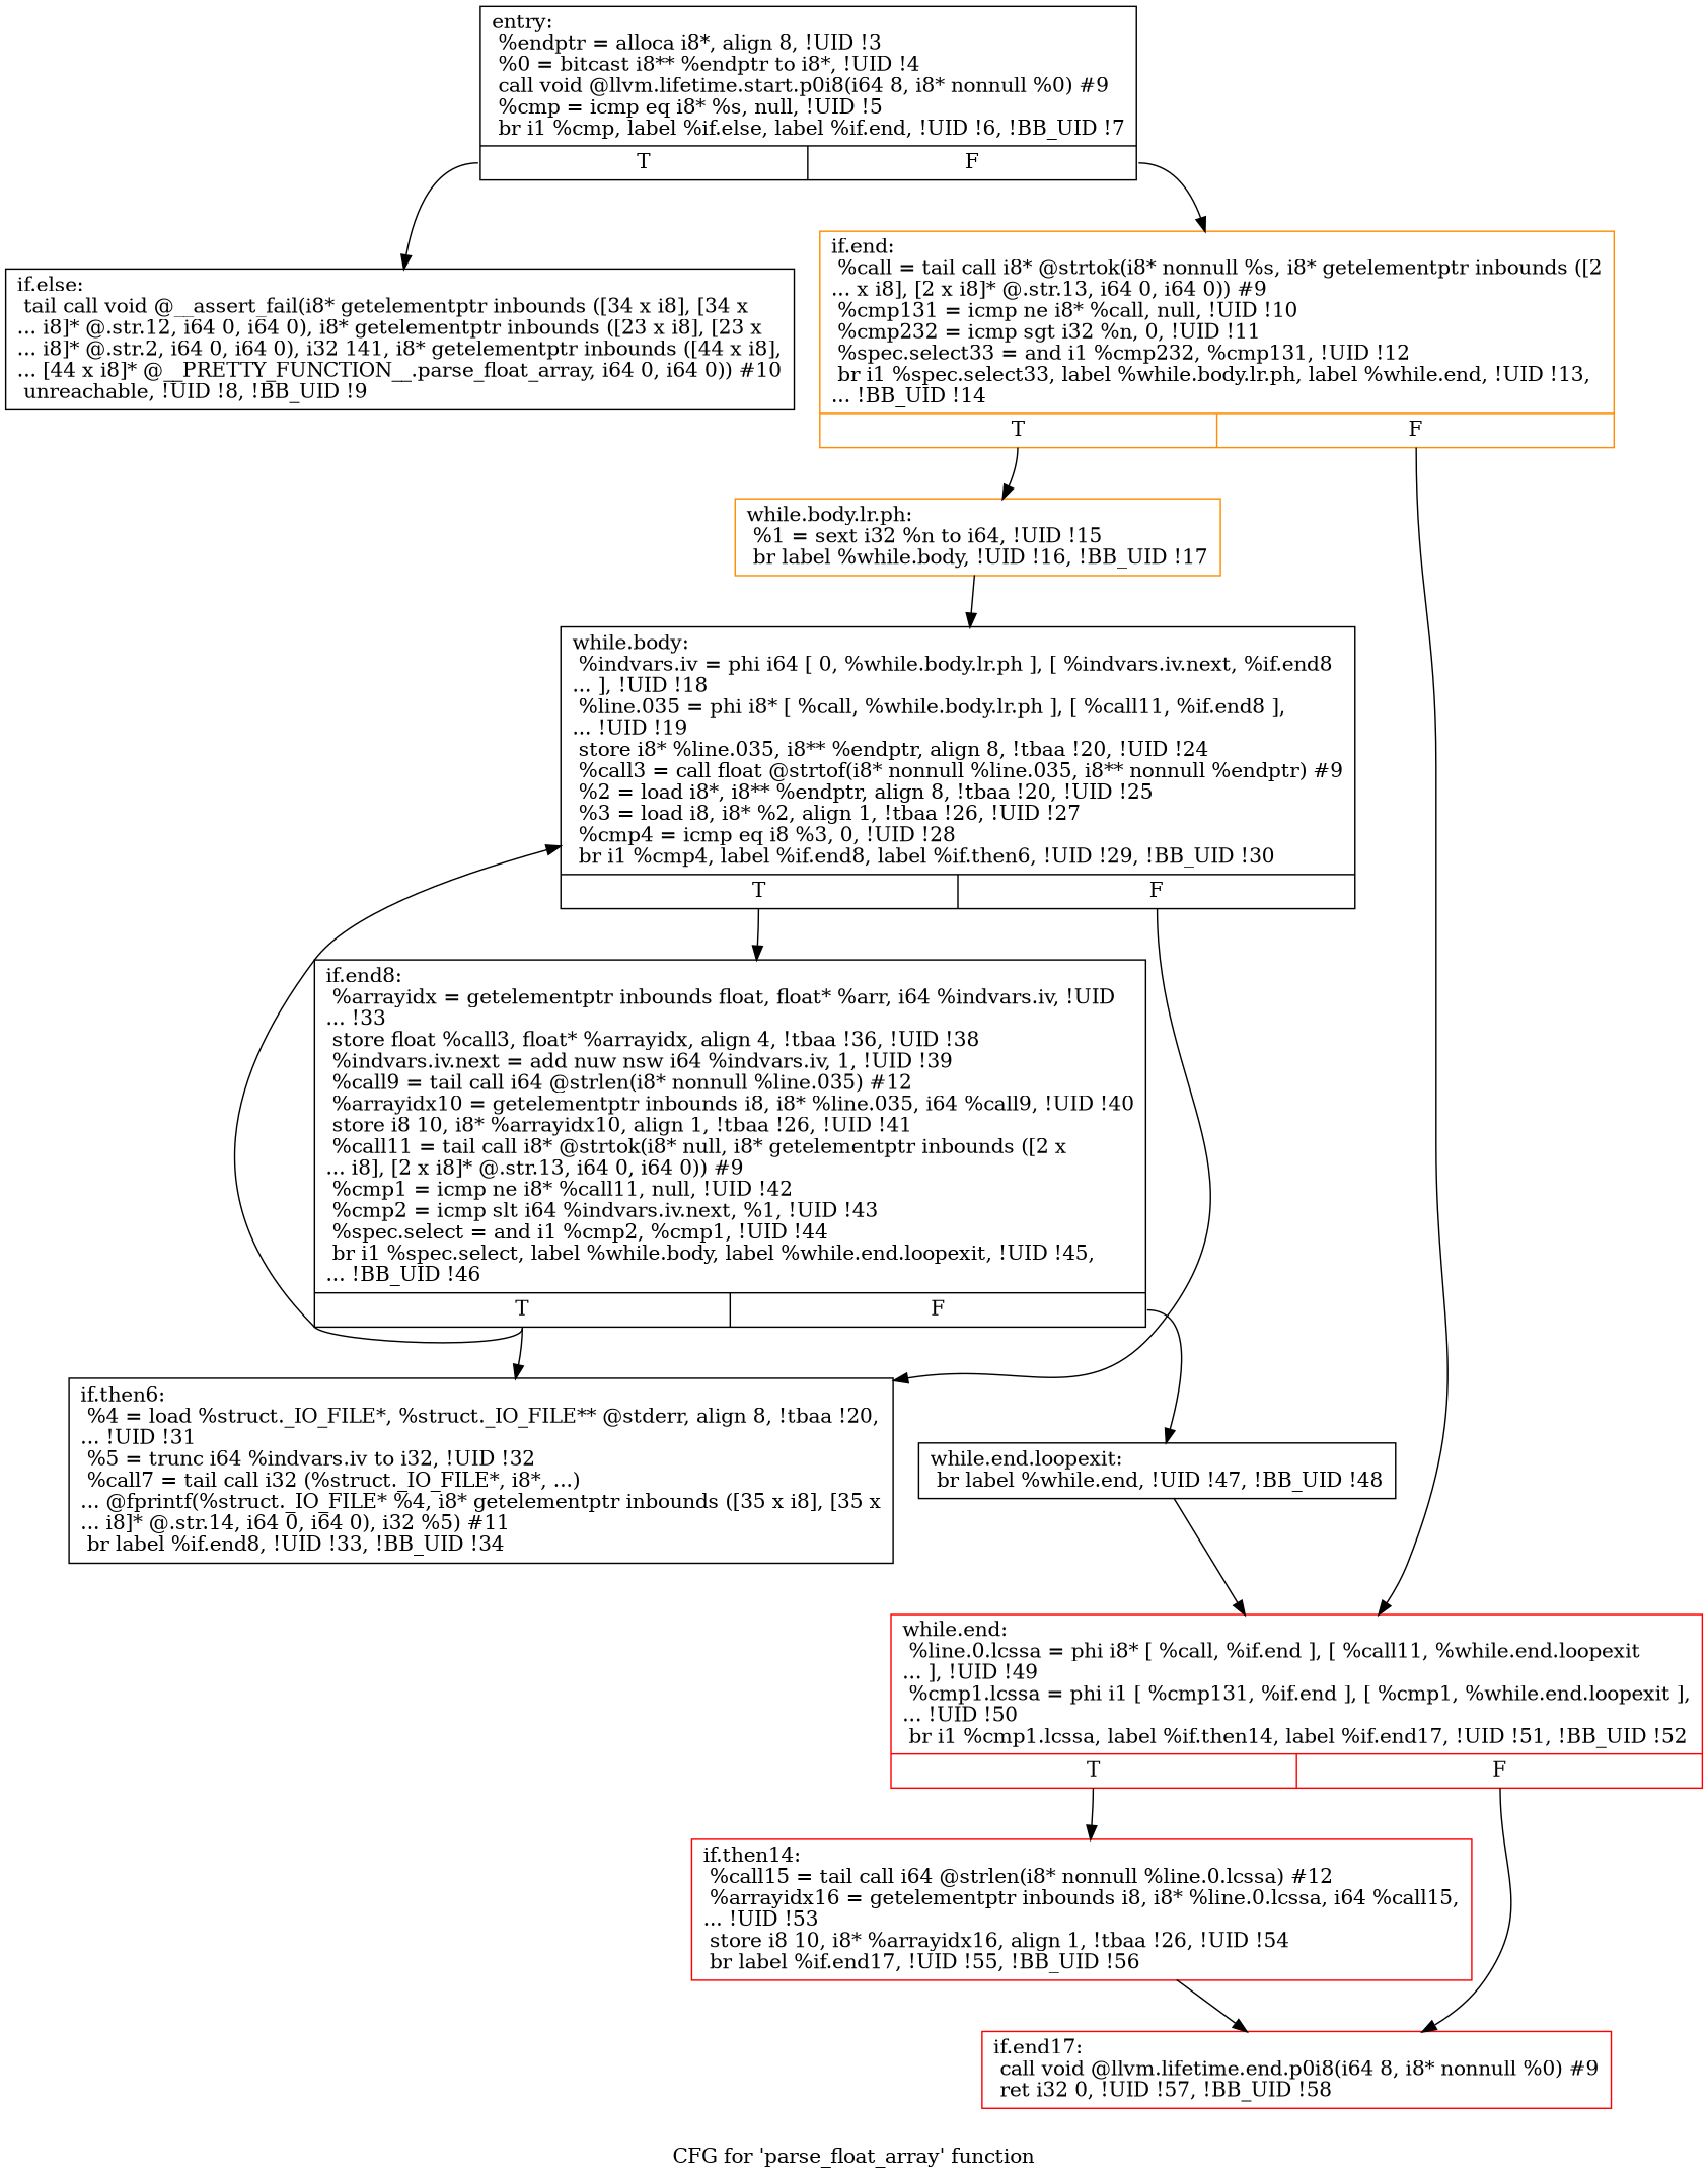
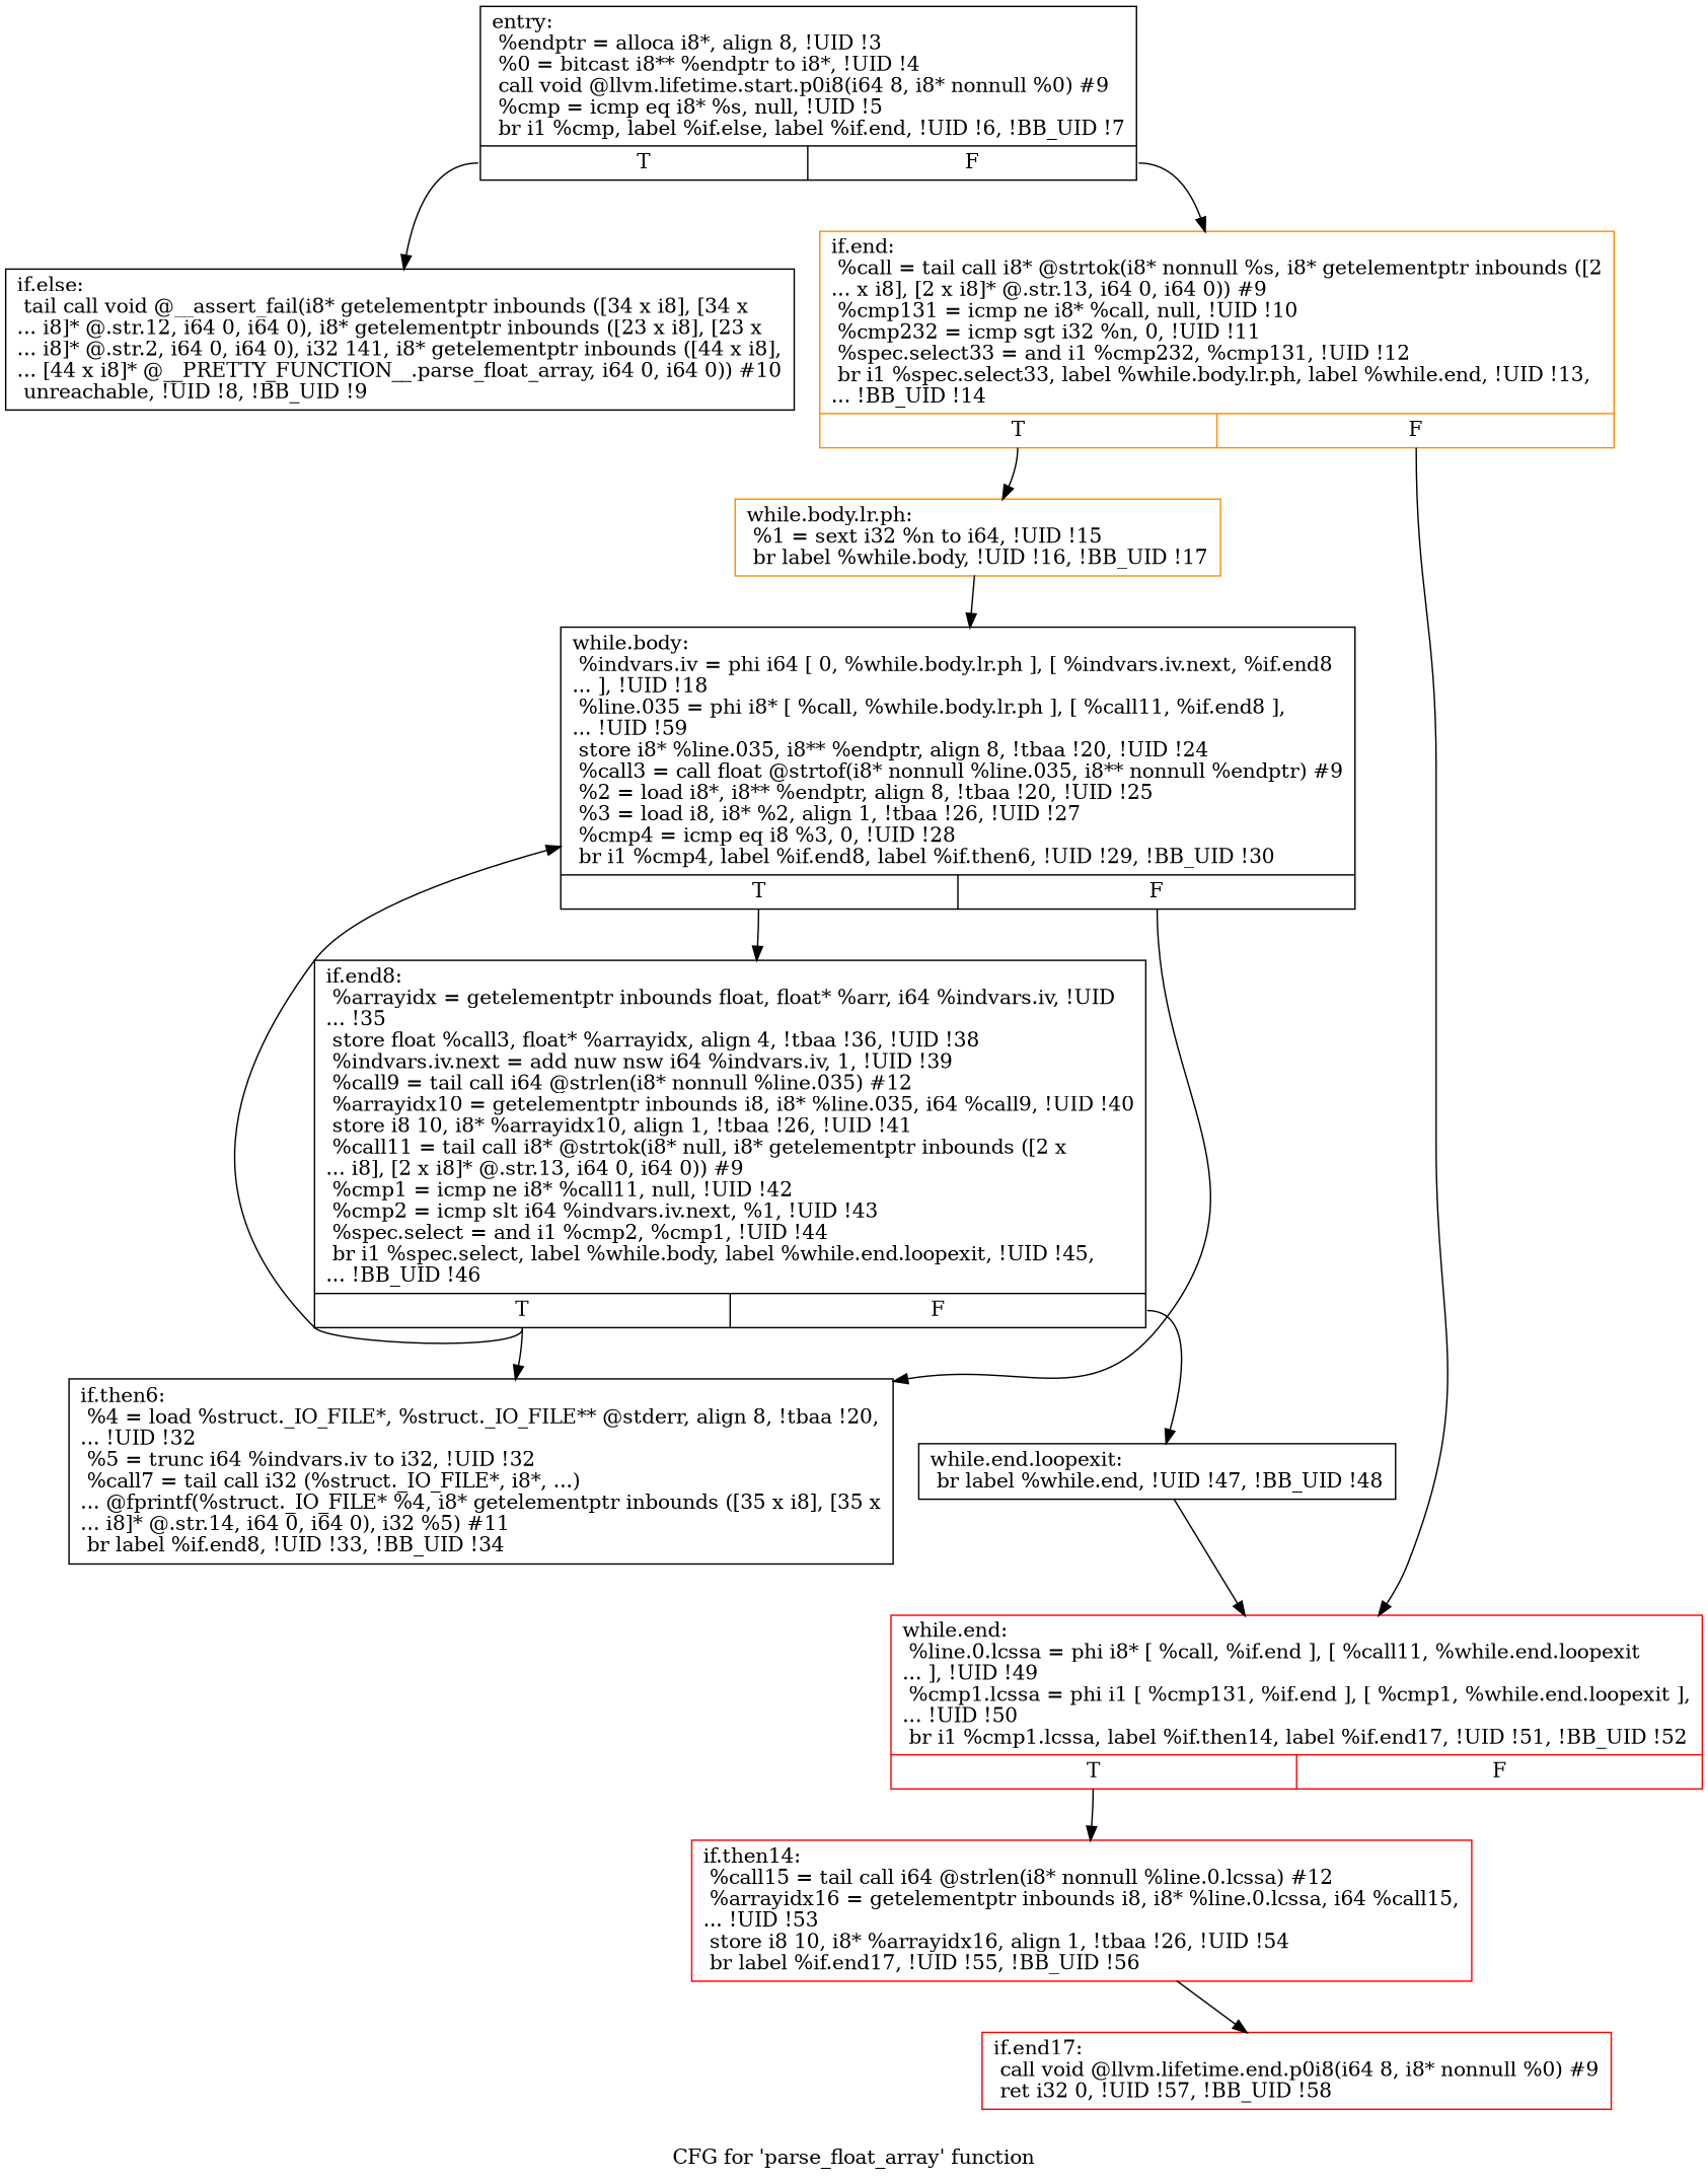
  digraph {
    label="CFG for 'parse_float_array' function"
    node [color=black shape=record]
    edge [tailport=s0]
    n1 [label="{entry:\l  %endptr = alloca i8*, align 8, !UID !3\l  %0 = bitcast i8** %endptr to i8*, !UID !4\l  call void @llvm.lifetime.start.p0i8(i64 8, i8* nonnull %0) #9\l  %cmp = icmp eq i8* %s, null, !UID !5\l  br i1 %cmp, label %if.else, label %if.end, !UID !6, !BB_UID !7\l|{<s0>T|<s1>F}}"]
    n2 [label="{if.else:                                          \l  tail call void @__assert_fail(i8* getelementptr inbounds ([34 x i8], [34 x\l... i8]* @.str.12, i64 0, i64 0), i8* getelementptr inbounds ([23 x i8], [23 x\l... i8]* @.str.2, i64 0, i64 0), i32 141, i8* getelementptr inbounds ([44 x i8],\l... [44 x i8]* @__PRETTY_FUNCTION__.parse_float_array, i64 0, i64 0)) #10\l  unreachable, !UID !8, !BB_UID !9\l}"]
    n3 [color=darkorange label="{if.end:                                           \l  %call = tail call i8* @strtok(i8* nonnull %s, i8* getelementptr inbounds ([2\l... x i8], [2 x i8]* @.str.13, i64 0, i64 0)) #9\l  %cmp131 = icmp ne i8* %call, null, !UID !10\l  %cmp232 = icmp sgt i32 %n, 0, !UID !11\l  %spec.select33 = and i1 %cmp232, %cmp131, !UID !12\l  br i1 %spec.select33, label %while.body.lr.ph, label %while.end, !UID !13,\l... !BB_UID !14\l|{<s0>T|<s1>F}}"]
    n4 [color=darkorange label="{while.body.lr.ph:                                 \l  %1 = sext i32 %n to i64, !UID !15\l  br label %while.body, !UID !16, !BB_UID !17\l}"]
    n5 [color=red label="{while.end:                                        \l  %line.0.lcssa = phi i8* [ %call, %if.end ], [ %call11, %while.end.loopexit\l... ], !UID !49\l  %cmp1.lcssa = phi i1 [ %cmp131, %if.end ], [ %cmp1, %while.end.loopexit ],\l... !UID !50\l  br i1 %cmp1.lcssa, label %if.then14, label %if.end17, !UID !51, !BB_UID !52\l|{<s0>T|<s1>F}}"]
-   n6 [label="{while.body:                                       \l  %indvars.iv = phi i64 [ 0, %while.body.lr.ph ], [ %indvars.iv.next, %if.end8\l... ], !UID !18\l  %line.035 = phi i8* [ %call, %while.body.lr.ph ], [ %call11, %if.end8 ],\l... !UID !19\l  store i8* %line.035, i8** %endptr, align 8, !tbaa !20, !UID !24\l  %call3 = call float @strtof(i8* nonnull %line.035, i8** nonnull %endptr) #9\l  %2 = load i8*, i8** %endptr, align 8, !tbaa !20, !UID !25\l  %3 = load i8, i8* %2, align 1, !tbaa !26, !UID !27\l  %cmp4 = icmp eq i8 %3, 0, !UID !28\l  br i1 %cmp4, label %if.end8, label %if.then6, !UID !29, !BB_UID !30\l|{<s0>T|<s1>F}}"]
+   n6 [label="{while.body:                                       \l  %indvars.iv = phi i64 [ 0, %while.body.lr.ph ], [ %indvars.iv.next, %if.end8\l... ], !UID !18\l  %line.035 = phi i8* [ %call, %while.body.lr.ph ], [ %call11, %if.end8 ],\l... !UID !59\l  store i8* %line.035, i8** %endptr, align 8, !tbaa !20, !UID !24\l  %call3 = call float @strtof(i8* nonnull %line.035, i8** nonnull %endptr) #9\l  %2 = load i8*, i8** %endptr, align 8, !tbaa !20, !UID !25\l  %3 = load i8, i8* %2, align 1, !tbaa !26, !UID !27\l  %cmp4 = icmp eq i8 %3, 0, !UID !28\l  br i1 %cmp4, label %if.end8, label %if.then6, !UID !29, !BB_UID !30\l|{<s0>T|<s1>F}}"]
    n7 [color=red label="{if.then14:                                        \l  %call15 = tail call i64 @strlen(i8* nonnull %line.0.lcssa) #12\l  %arrayidx16 = getelementptr inbounds i8, i8* %line.0.lcssa, i64 %call15,\l... !UID !53\l  store i8 10, i8* %arrayidx16, align 1, !tbaa !26, !UID !54\l  br label %if.end17, !UID !55, !BB_UID !56\l}"]
    n8 [color=red label="{if.end17:                                         \l  call void @llvm.lifetime.end.p0i8(i64 8, i8* nonnull %0) #9\l  ret i32 0, !UID !57, !BB_UID !58\l}"]
-   n9 [label="{if.end8:                                          \l  %arrayidx = getelementptr inbounds float, float* %arr, i64 %indvars.iv, !UID\l... !33\l  store float %call3, float* %arrayidx, align 4, !tbaa !36, !UID !38\l  %indvars.iv.next = add nuw nsw i64 %indvars.iv, 1, !UID !39\l  %call9 = tail call i64 @strlen(i8* nonnull %line.035) #12\l  %arrayidx10 = getelementptr inbounds i8, i8* %line.035, i64 %call9, !UID !40\l  store i8 10, i8* %arrayidx10, align 1, !tbaa !26, !UID !41\l  %call11 = tail call i8* @strtok(i8* null, i8* getelementptr inbounds ([2 x\l... i8], [2 x i8]* @.str.13, i64 0, i64 0)) #9\l  %cmp1 = icmp ne i8* %call11, null, !UID !42\l  %cmp2 = icmp slt i64 %indvars.iv.next, %1, !UID !43\l  %spec.select = and i1 %cmp2, %cmp1, !UID !44\l  br i1 %spec.select, label %while.body, label %while.end.loopexit, !UID !45,\l... !BB_UID !46\l|{<s0>T|<s1>F}}"]
-   n10 [label="{if.then6:                                         \l  %4 = load %struct._IO_FILE*, %struct._IO_FILE** @stderr, align 8, !tbaa !20,\l... !UID !31\l  %5 = trunc i64 %indvars.iv to i32, !UID !32\l  %call7 = tail call i32 (%struct._IO_FILE*, i8*, ...)\l... @fprintf(%struct._IO_FILE* %4, i8* getelementptr inbounds ([35 x i8], [35 x\l... i8]* @.str.14, i64 0, i64 0), i32 %5) #11\l  br label %if.end8, !UID !33, !BB_UID !34\l}"]
+   n9 [label="{if.end8:                                          \l  %arrayidx = getelementptr inbounds float, float* %arr, i64 %indvars.iv, !UID\l... !35\l  store float %call3, float* %arrayidx, align 4, !tbaa !36, !UID !38\l  %indvars.iv.next = add nuw nsw i64 %indvars.iv, 1, !UID !39\l  %call9 = tail call i64 @strlen(i8* nonnull %line.035) #12\l  %arrayidx10 = getelementptr inbounds i8, i8* %line.035, i64 %call9, !UID !40\l  store i8 10, i8* %arrayidx10, align 1, !tbaa !26, !UID !41\l  %call11 = tail call i8* @strtok(i8* null, i8* getelementptr inbounds ([2 x\l... i8], [2 x i8]* @.str.13, i64 0, i64 0)) #9\l  %cmp1 = icmp ne i8* %call11, null, !UID !42\l  %cmp2 = icmp slt i64 %indvars.iv.next, %1, !UID !43\l  %spec.select = and i1 %cmp2, %cmp1, !UID !44\l  br i1 %spec.select, label %while.body, label %while.end.loopexit, !UID !45,\l... !BB_UID !46\l|{<s0>T|<s1>F}}"]
+   n10 [label="{if.then6:                                         \l  %4 = load %struct._IO_FILE*, %struct._IO_FILE** @stderr, align 8, !tbaa !20,\l... !UID !32\l  %5 = trunc i64 %indvars.iv to i32, !UID !32\l  %call7 = tail call i32 (%struct._IO_FILE*, i8*, ...)\l... @fprintf(%struct._IO_FILE* %4, i8* getelementptr inbounds ([35 x i8], [35 x\l... i8]* @.str.14, i64 0, i64 0), i32 %5) #11\l  br label %if.end8, !UID !33, !BB_UID !34\l}"]
    n11 [label="{while.end.loopexit:                               \l  br label %while.end, !UID !47, !BB_UID !48\l}"]
    n1 -> n2
    n1 -> n3 [tailport=s1]
    n3 -> n4
    n3 -> n5 [tailport=s1]
    n4 -> n6
    n5 -> n7
-   n5 -> n8 [tailport=s1]
    n6 -> n9
    n6 -> n10 [tailport=s1]
    n7 -> n8
    n9 -> n6
    n9 -> n10
    n9 -> n11 [tailport=s1]
    n11 -> n5
  }
